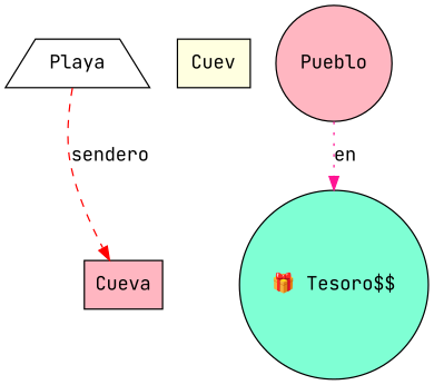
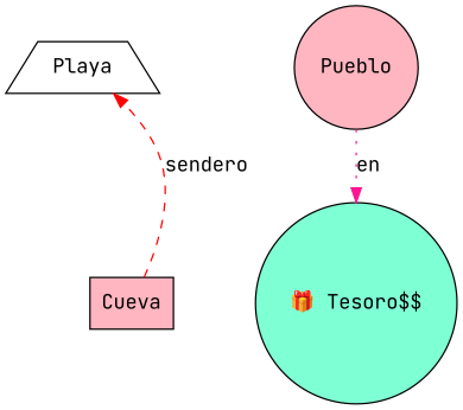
  digraph {
    fontname="JetBrains Mono"
    splines=true
    node [fillcolor=lightpink fontname="JetBrains Mono" shape=box style=filled]
    edge [fontname="JetBrains Mono"]
    n1 [fillcolor=white label=Playa shape=trapezium]
    Cueva
-   n3 [fillcolor=lightyellow label=Cuev]
    n4 [fillcolor=aquamarine label="🎁 Tesoro$$" shape=circle]
    Pueblo [shape=circle]
-   n1 -> Cueva [color=red label=sendero style=dashed]
+   Cueva -> n1 [color=red label=sendero style=dashed]
    Pueblo -> n4 [arrowhead=normal color=deeppink label=en style=dotted]
  }
